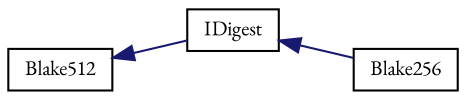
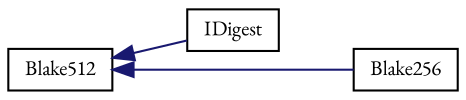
  digraph {
    fontname="EB Garamond"
    rankdir=LR
    node [color=black fillcolor=white fontname="EB Garamond" fontsize=10 shape=record style=filled]
    edge [color=midnightblue dir=back fontname="EB Garamond" fontsize=10 labelfontname=Helvetica labelfontsize=10 style=solid]
    n1 [height=0.2 label=IDigest width=0.4]
    n2 [height=0.2 label=Blake256 width=0.4]
    n3 [height=0.2 label=Blake512 width=0.4]
-   n1 -> n2
+   n3 -> n2
    n3 -> n1
  }
